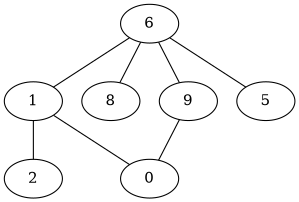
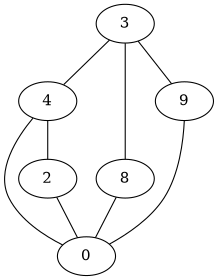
  graph {
-   1
+   1 [label=4]
    0
    2
    n4 [label=8]
    n5 [label=9]
-   6
-   5
+   6 [label=3]
    1 -- 0
    1 -- 2
+   2 -- 0
+   n4 -- 0
    n5 -- 0
    6 -- 1
    6 -- n4
    6 -- n5
-   6 -- 5
  }
